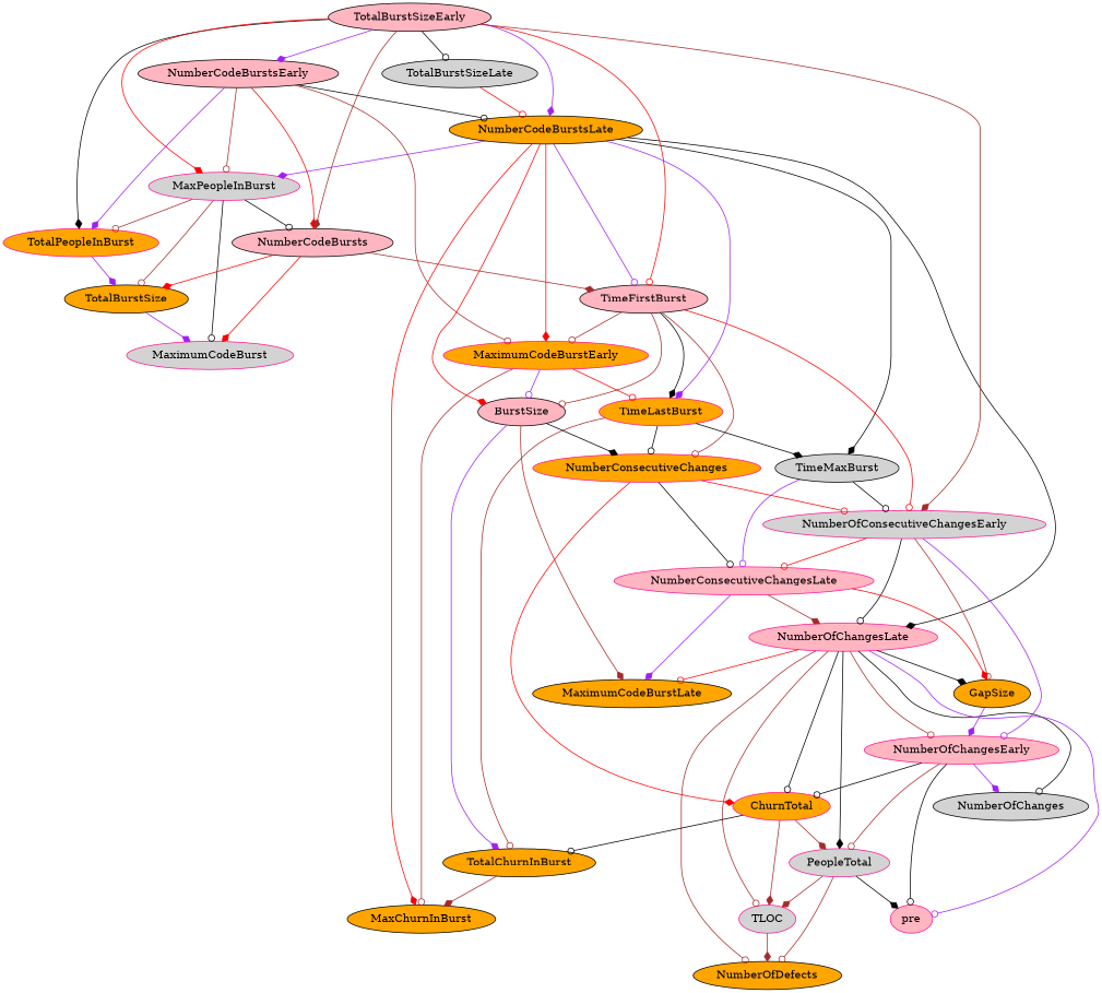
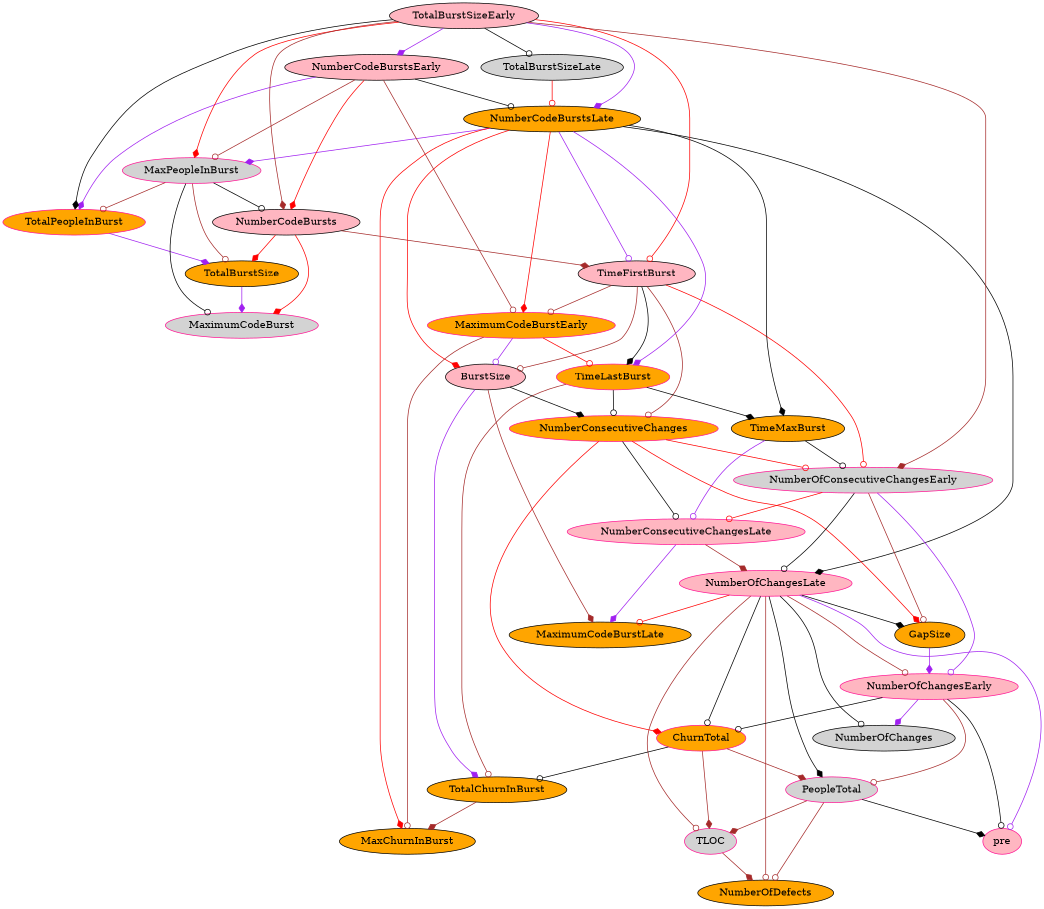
  digraph {
    node [color=black fillcolor=orange style=filled]
    edge [arrowhead=odot color=brown]
    TotalPeopleInBurst [color=deeppink]
    TotalBurstSize
    MaximumCodeBurst [color=deeppink fillcolor=lightgrey]
    MaxPeopleInBurst [color=deeppink fillcolor=lightgrey]
    NumberCodeBursts [fillcolor=lightpink]
    TimeFirstBurst [fillcolor=lightpink]
    TotalBurstSizeLate [fillcolor=lightgrey]
    NumberCodeBurstsLate
    NumberOfChangesLate [color=deeppink fillcolor=lightpink]
    MaxChurnInBurst
    MaximumCodeBurstEarly [color=deeppink]
-   TimeMaxBurst [fillcolor=lightgrey]
+   TimeMaxBurst
    TimeLastBurst [color=deeppink]
    BurstSize [fillcolor=lightpink]
    MaximumCodeBurstLate
    NumberOfChanges [fillcolor=lightgrey]
    NumberOfChangesEarly [color=deeppink fillcolor=lightpink]
    ChurnTotal [color=deeppink]
    PeopleTotal [color=deeppink fillcolor=lightgrey]
    pre [color=deeppink fillcolor=lightpink]
    NumberOfDefects
    TLOC [color=deeppink fillcolor=lightgrey]
    GapSize
    NumberConsecutiveChanges [color=deeppink]
    NumberOfConsecutiveChangesEarly [color=deeppink fillcolor=lightgrey]
    NumberConsecutiveChangesLate [color=deeppink fillcolor=lightpink]
    TotalChurnInBurst
    NumberCodeBurstsEarly [fillcolor=lightpink]
    TotalBurstSizeEarly [fillcolor=lightpink]
    TotalPeopleInBurst -> TotalBurstSize [arrowhead=diamond color=purple]
    TotalBurstSize -> MaximumCodeBurst [arrowhead=diamond color=purple]
    MaxPeopleInBurst -> TotalPeopleInBurst
    MaxPeopleInBurst -> TotalBurstSize
    MaxPeopleInBurst -> MaximumCodeBurst [color=black]
    MaxPeopleInBurst -> NumberCodeBursts [color=black]
    NumberCodeBursts -> TotalBurstSize [arrowhead=diamond color=red]
    NumberCodeBursts -> MaximumCodeBurst [arrowhead=diamond color=red]
    NumberCodeBursts -> TimeFirstBurst [arrowhead=diamond]
    TimeFirstBurst -> MaximumCodeBurstEarly
    TimeFirstBurst -> TimeLastBurst [arrowhead=diamond color=black]
    TimeFirstBurst -> BurstSize
    TimeFirstBurst -> NumberConsecutiveChanges
    TimeFirstBurst -> NumberOfConsecutiveChangesEarly [color=red]
    TotalBurstSizeLate -> NumberCodeBurstsLate [color=red]
    NumberCodeBurstsLate -> MaxPeopleInBurst [arrowhead=diamond color=purple]
    NumberCodeBurstsLate -> TimeFirstBurst [color=purple]
    NumberCodeBurstsLate -> NumberOfChangesLate [arrowhead=diamond color=black]
    NumberCodeBurstsLate -> MaxChurnInBurst [arrowhead=diamond color=red]
    NumberCodeBurstsLate -> MaximumCodeBurstEarly [arrowhead=diamond color=red]
    NumberCodeBurstsLate -> TimeMaxBurst [arrowhead=diamond color=black]
    NumberCodeBurstsLate -> TimeLastBurst [arrowhead=diamond color=purple]
    NumberCodeBurstsLate -> BurstSize [arrowhead=diamond color=red]
    NumberOfChangesLate -> MaximumCodeBurstLate [color=red]
    NumberOfChangesLate -> NumberOfChanges [color=black]
    NumberOfChangesLate -> NumberOfChangesEarly
    NumberOfChangesLate -> ChurnTotal [color=black]
    NumberOfChangesLate -> PeopleTotal [arrowhead=diamond color=black]
    NumberOfChangesLate -> pre [color=purple]
    NumberOfChangesLate -> NumberOfDefects
    NumberOfChangesLate -> TLOC
    NumberOfChangesLate -> GapSize [arrowhead=diamond color=black]
    MaximumCodeBurstEarly -> MaxChurnInBurst
    MaximumCodeBurstEarly -> TimeLastBurst [color=red]
    MaximumCodeBurstEarly -> BurstSize [color=purple]
    TimeMaxBurst -> NumberOfConsecutiveChangesEarly [color=black]
    TimeMaxBurst -> NumberConsecutiveChangesLate [color=purple]
    TimeLastBurst -> TimeMaxBurst [arrowhead=diamond color=black]
    TimeLastBurst -> NumberConsecutiveChanges [color=black]
    TimeLastBurst -> TotalChurnInBurst
    BurstSize -> MaximumCodeBurstLate [arrowhead=diamond]
    BurstSize -> NumberConsecutiveChanges [arrowhead=diamond color=black]
    BurstSize -> TotalChurnInBurst [arrowhead=diamond color=purple]
    NumberOfChangesEarly -> NumberOfChanges [arrowhead=diamond color=purple]
    NumberOfChangesEarly -> ChurnTotal [color=black]
    NumberOfChangesEarly -> PeopleTotal
    NumberOfChangesEarly -> pre [color=black]
    ChurnTotal -> PeopleTotal [arrowhead=diamond]
    ChurnTotal -> TLOC [arrowhead=diamond]
    ChurnTotal -> TotalChurnInBurst [color=black]
    PeopleTotal -> pre [arrowhead=diamond color=black]
    PeopleTotal -> NumberOfDefects
    PeopleTotal -> TLOC [arrowhead=diamond]
    TLOC -> NumberOfDefects [arrowhead=diamond]
    GapSize -> NumberOfChangesEarly [arrowhead=diamond color=purple]
    NumberConsecutiveChanges -> ChurnTotal [arrowhead=diamond color=red]
    NumberConsecutiveChanges -> NumberOfConsecutiveChangesEarly [color=red]
    NumberConsecutiveChanges -> NumberConsecutiveChangesLate [color=black]
    NumberOfConsecutiveChangesEarly -> NumberOfChangesLate [color=black]
    NumberOfConsecutiveChangesEarly -> NumberOfChangesEarly [color=purple]
    NumberOfConsecutiveChangesEarly -> GapSize
    NumberOfConsecutiveChangesEarly -> NumberConsecutiveChangesLate [color=red]
    NumberConsecutiveChangesLate -> NumberOfChangesLate [arrowhead=diamond]
    NumberConsecutiveChangesLate -> MaximumCodeBurstLate [arrowhead=diamond color=purple]
-   NumberConsecutiveChangesLate -> GapSize [arrowhead=diamond color=red]
+   NumberConsecutiveChanges -> GapSize [arrowhead=diamond color=red]
    TotalChurnInBurst -> MaxChurnInBurst [arrowhead=diamond]
    NumberCodeBurstsEarly -> TotalPeopleInBurst [arrowhead=diamond color=purple]
    NumberCodeBurstsEarly -> MaxPeopleInBurst
    NumberCodeBurstsEarly -> NumberCodeBursts [arrowhead=diamond color=red]
    NumberCodeBurstsEarly -> NumberCodeBurstsLate [color=black]
    NumberCodeBurstsEarly -> MaximumCodeBurstEarly
    TotalBurstSizeEarly -> TotalPeopleInBurst [arrowhead=diamond color=black]
    TotalBurstSizeEarly -> MaxPeopleInBurst [arrowhead=diamond color=red]
    TotalBurstSizeEarly -> NumberCodeBursts [arrowhead=diamond]
    TotalBurstSizeEarly -> TimeFirstBurst [color=red]
    TotalBurstSizeEarly -> TotalBurstSizeLate [color=black]
    TotalBurstSizeEarly -> NumberCodeBurstsLate [arrowhead=diamond color=purple]
    TotalBurstSizeEarly -> NumberOfConsecutiveChangesEarly [arrowhead=diamond]
    TotalBurstSizeEarly -> NumberCodeBurstsEarly [arrowhead=diamond color=purple]
  }
